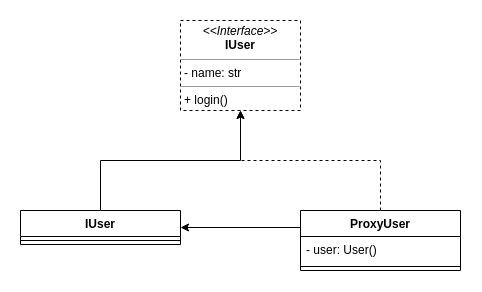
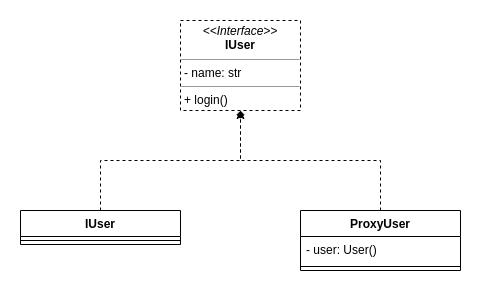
  <mxCell id="0" />
  <mxCell id="1" parent="0" />
  <mxCell id="2" value="&lt;p style=&quot;margin: 0px ; margin-top: 4px ; text-align: center&quot;&gt;&lt;i&gt;&amp;lt;&amp;lt;Interface&amp;gt;&amp;gt;&lt;/i&gt;&lt;br&gt;&lt;b&gt;IUser&lt;/b&gt;&lt;/p&gt;&lt;hr size=&quot;1&quot;&gt;&lt;p style=&quot;margin: 0px ; margin-left: 4px&quot;&gt;- name: str&lt;/p&gt;&lt;hr size=&quot;1&quot;&gt;&lt;p style=&quot;margin: 0px ; margin-left: 4px&quot;&gt;+ login()&lt;br&gt;&lt;/p&gt;" style="verticalAlign=top;align=left;overflow=fill;fontSize=12;fontFamily=Helvetica;html=1;dashed=1;" vertex="1" parent="1"><mxGeometry x="180" y="20" width="120" height="90" as="geometry" /></mxCell>
- <mxCell id="3" style="edgeStyle=orthogonalEdgeStyle;rounded=0;orthogonalLoop=1;jettySize=auto;html=1;exitX=0.5;exitY=0;exitDx=0;exitDy=0;entryX=0.5;entryY=1;entryDx=0;entryDy=0;dashed=1;" edge="1" parent="1" source="4" target="2"><mxGeometry relative="1" as="geometry" /></mxCell>
+ <mxCell id="3" style="edgeStyle=orthogonalEdgeStyle;rounded=0;orthogonalLoop=1;jettySize=auto;html=1;exitX=0.5;exitY=0;exitDx=0;exitDy=0;entryX=0.5;entryY=1;entryDx=0;entryDy=0;dashed=1;endArrow=diamond;" edge="1" parent="1" source="4" target="2"><mxGeometry relative="1" as="geometry" /></mxCell>
  <mxCell id="4" value="ProxyUser" style="swimlane;fontStyle=1;align=center;verticalAlign=top;childLayout=stackLayout;horizontal=1;startSize=26;horizontalStack=0;resizeParent=1;resizeParentMax=0;resizeLast=0;collapsible=1;marginBottom=0;" vertex="1" parent="1"><mxGeometry x="300" y="210" width="160" height="60" as="geometry" /></mxCell>
  <mxCell id="5" value="- user: User()" style="text;strokeColor=none;fillColor=none;align=left;verticalAlign=top;spacingLeft=4;spacingRight=4;overflow=hidden;rotatable=0;points=[[0,0.5],[1,0.5]];portConstraint=eastwest;" vertex="1" parent="4"><mxGeometry y="26" width="160" height="26" as="geometry" /></mxCell>
  <mxCell id="6" value="" style="line;strokeWidth=1;fillColor=none;align=left;verticalAlign=middle;spacingTop=-1;spacingLeft=3;spacingRight=3;rotatable=0;labelPosition=right;points=[];portConstraint=eastwest;" vertex="1" parent="4"><mxGeometry y="52" width="160" height="8" as="geometry" /></mxCell>
- <mxCell id="7" style="edgeStyle=orthogonalEdgeStyle;rounded=0;orthogonalLoop=1;jettySize=auto;html=1;exitX=0.5;exitY=0;exitDx=0;exitDy=0;entryX=0.5;entryY=1;entryDx=0;entryDy=0;dashed=0;" edge="1" parent="1" source="8" target="2"><mxGeometry relative="1" as="geometry" /></mxCell>
+ <mxCell id="7" style="edgeStyle=orthogonalEdgeStyle;rounded=0;orthogonalLoop=1;jettySize=auto;html=1;exitX=0.5;exitY=0;exitDx=0;exitDy=0;entryX=0.5;entryY=1;entryDx=0;entryDy=0;dashed=1;" edge="1" parent="1" source="8" target="2"><mxGeometry relative="1" as="geometry" /></mxCell>
  <mxCell id="8" value="IUser" style="swimlane;fontStyle=1;align=center;verticalAlign=top;childLayout=stackLayout;horizontal=1;startSize=26;horizontalStack=0;resizeParent=1;resizeParentMax=0;resizeLast=0;collapsible=1;marginBottom=0;" vertex="1" parent="1"><mxGeometry x="20" y="210" width="160" height="34" as="geometry" /></mxCell>
  <mxCell id="9" value="" style="line;strokeWidth=1;fillColor=none;align=left;verticalAlign=middle;spacingTop=-1;spacingLeft=3;spacingRight=3;rotatable=0;labelPosition=right;points=[];portConstraint=eastwest;" vertex="1" parent="8"><mxGeometry y="26" width="160" height="8" as="geometry" /></mxCell>
- <mxCell id="10" style="edgeStyle=orthogonalEdgeStyle;rounded=0;orthogonalLoop=1;jettySize=auto;html=1;exitX=0;exitY=0.5;exitDx=0;exitDy=0;entryX=1;entryY=0.5;entryDx=0;entryDy=0;" edge="1" parent="1" source="5" target="8"><mxGeometry relative="1" as="geometry"><Array as="points"><mxPoint x="300" y="227" /></Array></mxGeometry></mxCell>
